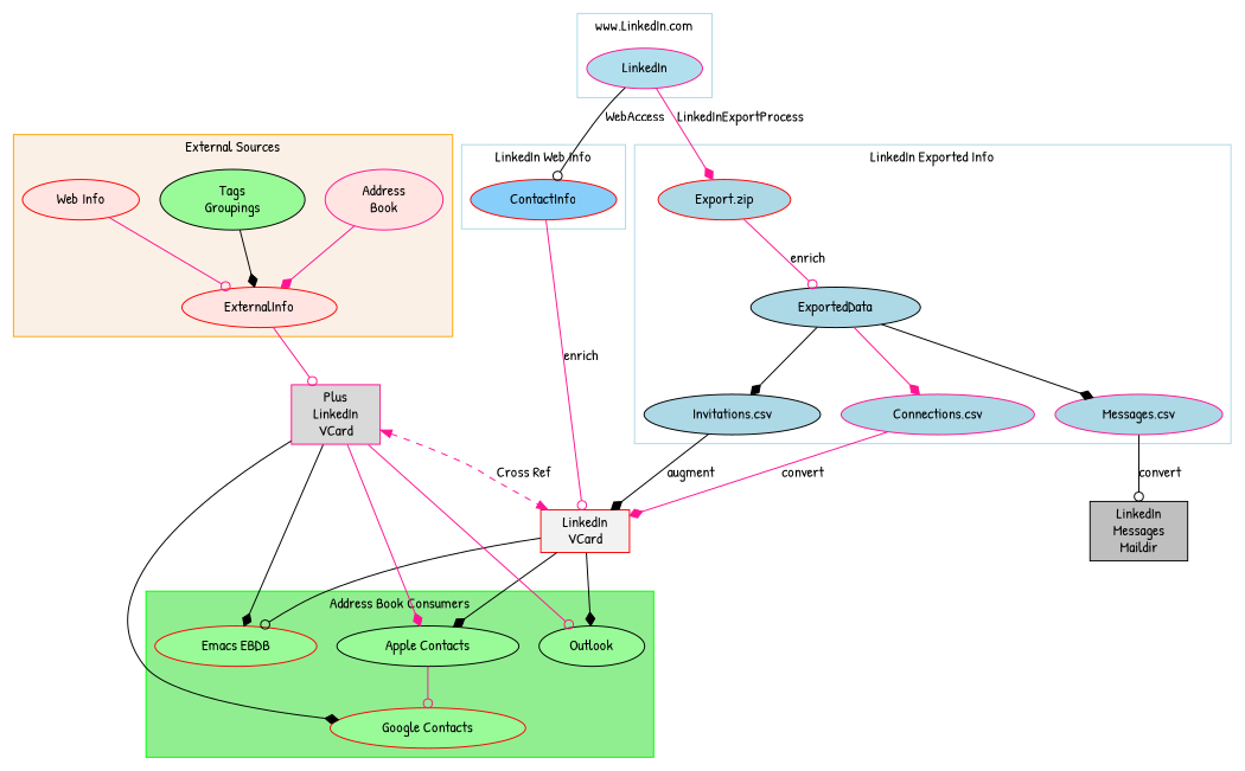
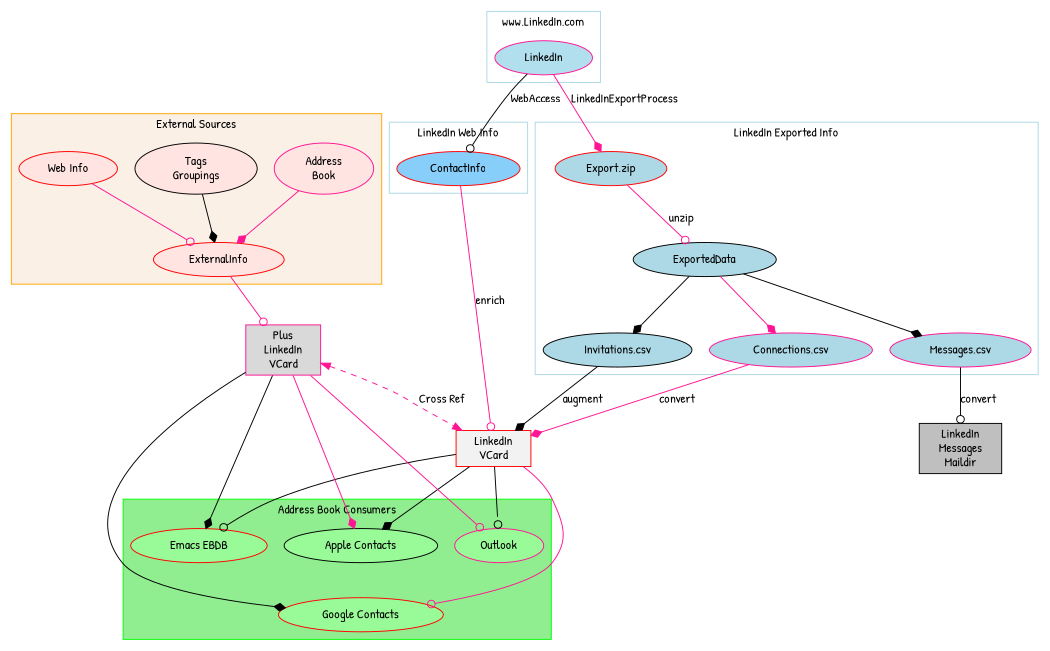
  digraph {
    fontname="Patrick Hand"
    node [color=red fillcolor=lightblue fontname="Patrick Hand" style=filled]
    edge [arrowhead=diamond color=deeppink fontname="Patrick Hand"]
    LinkedIn [color=deeppink fillcolor=lightblue2 height=0.5 width=1.4263]
    "Export.zip" [height=0.5 width=1.6429]
    ExportedData [color=black height=0.5 width=2.0943]
    "Connections.csv" [color=deeppink height=0.5 width=2.3831]
    "Invitations.csv" [color=black height=0.5 width=2.1845]
    "Messages.csv" [color=deeppink height=0.5 width=2.0762]
    ContactInfo [fillcolor=lightskyblue height=0.5 width=1.8054]
    n8 [fillcolor=mistyrose height=0.5 label="Web Info" width=1.4443]
    ExternalInfo [fillcolor=mistyrose height=0.5 width=1.9137]
    n10 [color=deeppink fillcolor=mistyrose height=0.74639 label="Address\nBook" width=1.4535]
-   n11 [color=black fillcolor=palegreen height=0.74639 label="Tags\nGroupings" width=1.7874]
-   Outlook [color=black fillcolor=palegreen height=0.5 width=1.2999]
+   n11 [color=black fillcolor=mistyrose height=0.74639 label="Tags\nGroupings" width=1.7874]
+   Outlook [color=deeppink fillcolor=palegreen height=0.5 width=1.2999]
    n13 [fillcolor=palegreen height=0.5 label="Google Contacts" width=2.4192]
    n14 [color=black fillcolor=palegreen height=0.5 label="Apple Contacts" width=2.2567]
    n15 [fillcolor=palegreen height=0.5 label="Emacs EBDB" width=2.004]
    n16 [fillcolor=gray95 height=0.52778 label="LinkedIn\nVCard" shape=box width=1.0972]
    n17 [color=black fillcolor=gray75 height=0.73611 label="LinkedIn\nMessages\nMaildir" shape=box width=1.2083]
    n18 [color=deeppink fillcolor=gray85 height=0.73611 label="Plus\nLinkedIn\nVCard" shape=box width=1.0972]
    subgraph cluster_1 {
      color=lightblue
      label="www.LinkedIn.com"
      LinkedIn
    }
    subgraph cluster_2 {
      color=lightblue
      label="LinkedIn Exported Info"
      "Export.zip"
      ExportedData
      "Connections.csv"
      "Invitations.csv"
      "Messages.csv"
    }
    subgraph cluster_3 {
      color=lightblue
      label="LinkedIn Web Info"
      ContactInfo
    }
    subgraph cluster_4 {
      color=orange
      fillcolor=linen
      label="External Sources"
      style=filled
      n8
      ExternalInfo
      n10
      n11
    }
    subgraph cluster_5 {
      color=green
      fillcolor=lightgreen
      label="Address Book Consumers"
      style=filled
      Outlook
      n13
      n14
      n15
    }
    LinkedIn -> "Export.zip" [label=LinkedInExportProcess]
    LinkedIn -> ContactInfo [arrowhead=odot color=black label=WebAccess]
-   "Export.zip" -> ExportedData [arrowhead=odot label=enrich]
+   "Export.zip" -> ExportedData [arrowhead=odot label=unzip]
    ExportedData -> "Connections.csv"
    ExportedData -> "Invitations.csv" [color=black]
    ExportedData -> "Messages.csv" [color=black]
    "Connections.csv" -> n16 [label=convert]
    "Invitations.csv" -> n16 [color=black label=augment]
    "Messages.csv" -> n17 [arrowhead=odot color=black label=convert]
    ContactInfo -> n16 [arrowhead=odot label=enrich]
    n8 -> ExternalInfo [arrowhead=odot]
    ExternalInfo -> n18 [arrowhead=odot]
    n10 -> ExternalInfo
    n11 -> ExternalInfo [color=black]
-   n16 -> Outlook [color=black]
-   n14 -> n13 [arrowhead=odot]
+   n16 -> Outlook [arrowhead=odot color=black]
+   n16 -> n13 [arrowhead=odot]
    n16 -> n14 [color=black]
    n16 -> n15 [arrowhead=odot color=black]
    n18 -> Outlook [arrowhead=odot]
    n18 -> n13 [color=black]
    n18 -> n14
    n18 -> n15 [color=black]
    n18 -> n16 [dir=both label="Cross Ref" style=dashed arrowhead=""]
  }
